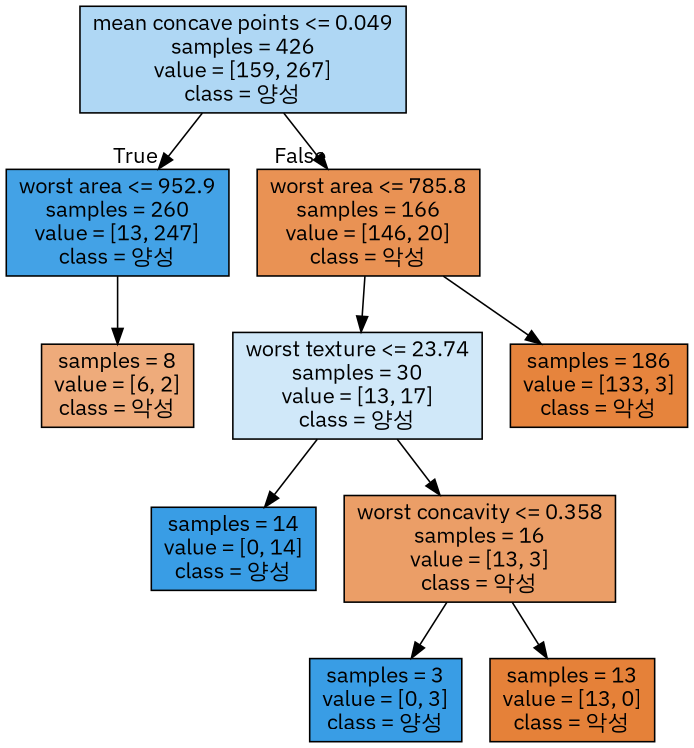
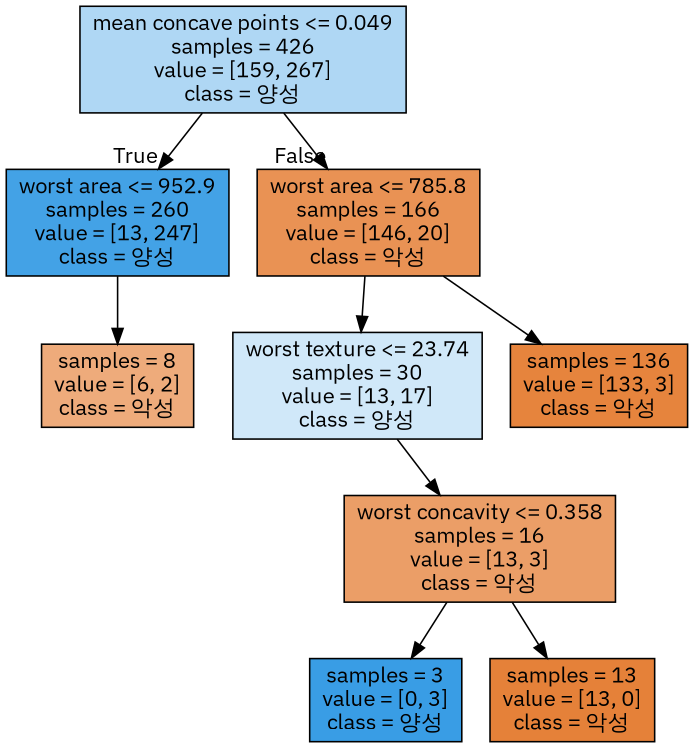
  digraph {
    fontname="IBM Plex Sans"
    node [color=black fillcolor="#399de5" fontname="IBM Plex Sans" shape=box style=filled]
    edge [fontname="IBM Plex Sans"]
    n1 [fillcolor="#afd7f4" label="mean concave points <= 0.049\nsamples = 426\nvalue = [159, 267]\nclass = 양성"]
    n2 [fillcolor="#43a2e6" label="worst area <= 952.9\nsamples = 260\nvalue = [13, 247]\nclass = 양성"]
    n3 [fillcolor="#e99254" label="worst area <= 785.8\nsamples = 166\nvalue = [146, 20]\nclass = 악성"]
    n4 [fillcolor="#eeab7b" label="samples = 8\nvalue = [6, 2]\nclass = 악성"]
    n5 [fillcolor="#d0e8f9" label="worst texture <= 23.74\nsamples = 30\nvalue = [13, 17]\nclass = 양성"]
-   n6 [fillcolor="#e6843d" label="samples = 186\nvalue = [133, 3]\nclass = 악성"]
-   n7 [label="samples = 14\nvalue = [0, 14]\nclass = 양성"]
+   n6 [fillcolor="#e6843d" label="samples = 136\nvalue = [133, 3]\nclass = 악성"]
    n8 [fillcolor="#eb9e67" label="worst concavity <= 0.358\nsamples = 16\nvalue = [13, 3]\nclass = 악성"]
    n9 [label="samples = 3\nvalue = [0, 3]\nclass = 양성"]
    n10 [fillcolor="#e58139" label="samples = 13\nvalue = [13, 0]\nclass = 악성"]
    n1 -> n2 [headlabel=True labelangle=45 labeldistance=2.5]
    n1 -> n3 [headlabel=False labelangle=-45 labeldistance=2.5]
    n2 -> n4
    n3 -> n5
    n3 -> n6
-   n5 -> n7
    n5 -> n8
    n8 -> n9
    n8 -> n10
  }
